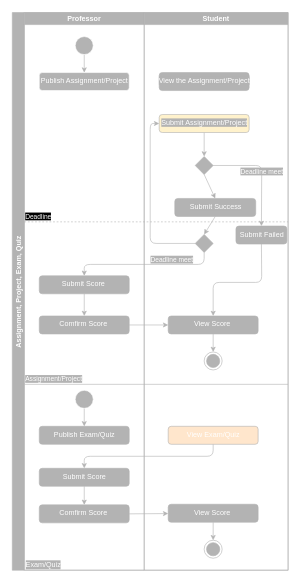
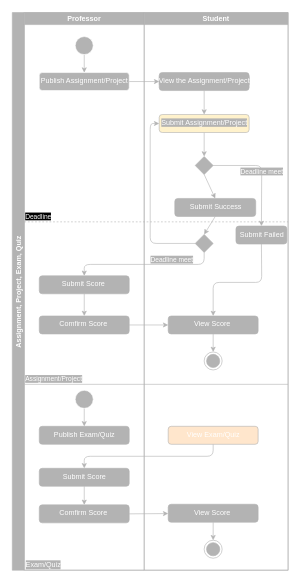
  <mxCell id="0" />
  <mxCell id="1" parent="0" />
  <mxCell id="2" value="Assignment, Project, Exam, Quiz" style="swimlane;childLayout=stackLayout;resizeParent=1;resizeParentMax=0;startSize=20;horizontal=0;horizontalStack=1;fillColor=#B3B3B3;strokeColor=#B3B3B3;fontColor=#FFFFFF;" parent="1" vertex="1"><mxGeometry x="20" y="20" width="460" height="930" as="geometry" /></mxCell>
  <mxCell id="3" value="Professor" style="swimlane;startSize=20;fillColor=#B3B3B3;strokeColor=#B3B3B3;fontColor=#FFFFFF;" parent="2" vertex="1"><mxGeometry x="20" width="200" height="930" as="geometry" /></mxCell>
  <mxCell id="4" style="edgeStyle=none;html=1;exitX=0.5;exitY=1;exitDx=0;exitDy=0;entryX=0.5;entryY=0;entryDx=0;entryDy=0;fontColor=#FFFFFF;strokeColor=#B3B3B3;labelBackgroundColor=#B3B3B3;" parent="3" source="5" target="6" edge="1"><mxGeometry relative="1" as="geometry" /></mxCell>
  <mxCell id="5" value="" style="ellipse;fillColor=#B3B3B3;fontColor=#FFFFFF;strokeColor=#FFFFFF;labelBackgroundColor=#B3B3B3;" parent="3" vertex="1"><mxGeometry x="85" y="40" width="30" height="30" as="geometry" /></mxCell>
  <mxCell id="6" value="Publish Assignment/Project" style="html=1;align=center;verticalAlign=top;rounded=1;absoluteArcSize=1;arcSize=10;dashed=0;fillColor=#B3B3B3;fontColor=#FFFFFF;strokeColor=#FFFFFF;labelBackgroundColor=#B3B3B3;" parent="3" vertex="1"><mxGeometry x="25" y="100" width="150" height="30" as="geometry" /></mxCell>
  <mxCell id="7" style="edgeStyle=none;html=1;exitX=0.5;exitY=1;exitDx=0;exitDy=0;entryX=0.5;entryY=0;entryDx=0;entryDy=0;fontColor=#FFFFFF;strokeColor=#B3B3B3;" parent="3" source="8" target="9" edge="1"><mxGeometry relative="1" as="geometry" /></mxCell>
  <mxCell id="8" value="Submit Score&amp;nbsp;" style="html=1;align=center;verticalAlign=top;rounded=1;absoluteArcSize=1;arcSize=10;dashed=0;fillColor=#B3B3B3;fontColor=#FFFFFF;strokeColor=#B3B3B3;labelBackgroundColor=#B3B3B3;" parent="3" vertex="1"><mxGeometry x="25" y="439" width="150" height="30" as="geometry" /></mxCell>
  <mxCell id="9" value="Comfirm Score&amp;nbsp;" style="html=1;align=center;verticalAlign=top;rounded=1;absoluteArcSize=1;arcSize=10;dashed=0;fillColor=#B3B3B3;strokeColor=#B3B3B3;fontColor=#FFFFFF;" parent="3" vertex="1"><mxGeometry x="25" y="506" width="150" height="30" as="geometry" /></mxCell>
  <mxCell id="10" value="Assignment/Project" style="html=1;verticalAlign=bottom;labelBackgroundColor=#B3B3B3;endArrow=none;endFill=0;endSize=6;align=left;fontColor=#FFFFFF;strokeColor=#B3B3B3;" parent="3" edge="1"><mxGeometry x="-1" relative="1" as="geometry"><mxPoint y="620" as="sourcePoint" /><mxPoint x="440" y="620" as="targetPoint" /></mxGeometry></mxCell>
  <mxCell id="11" style="edgeStyle=none;html=1;exitX=0.5;exitY=1;exitDx=0;exitDy=0;entryX=0.5;entryY=0;entryDx=0;entryDy=0;strokeColor=#B3B3B3;fontColor=#FFFFFF;" parent="3" source="12" target="13" edge="1"><mxGeometry relative="1" as="geometry" /></mxCell>
  <mxCell id="12" value="" style="ellipse;strokeColor=#FFFFFF;fillColor=#B3B3B3;fontColor=#FFFFFF;" parent="3" vertex="1"><mxGeometry x="85" y="630" width="30" height="30" as="geometry" /></mxCell>
  <mxCell id="13" value="Publish Exam/Quiz" style="html=1;align=center;verticalAlign=top;rounded=1;absoluteArcSize=1;arcSize=10;dashed=0;fillColor=#B3B3B3;strokeColor=#B3B3B3;fontColor=#FFFFFF;" parent="3" vertex="1"><mxGeometry x="25" y="690" width="150" height="30" as="geometry" /></mxCell>
  <mxCell id="14" style="edgeStyle=none;html=1;exitX=0.5;exitY=1;exitDx=0;exitDy=0;entryX=0.5;entryY=0;entryDx=0;entryDy=0;strokeColor=#B3B3B3;fontColor=#FFFFFF;" parent="3" source="15" target="16" edge="1"><mxGeometry relative="1" as="geometry" /></mxCell>
  <mxCell id="15" value="Submit Score" style="html=1;align=center;verticalAlign=top;rounded=1;absoluteArcSize=1;arcSize=10;dashed=0;fillColor=#B3B3B3;strokeColor=#B3B3B3;fontColor=#FFFFFF;" parent="3" vertex="1"><mxGeometry x="25" y="760" width="150" height="30" as="geometry" /></mxCell>
  <mxCell id="16" value="Comfirm Score&amp;nbsp;" style="html=1;align=center;verticalAlign=top;rounded=1;absoluteArcSize=1;arcSize=10;dashed=0;fillColor=#B3B3B3;strokeColor=#B3B3B3;fontColor=#FFFFFF;" parent="3" vertex="1"><mxGeometry x="25" y="821" width="150" height="30" as="geometry" /></mxCell>
  <mxCell id="17" value="Exam/Quiz" style="text;html=1;strokeColor=none;fillColor=none;align=center;verticalAlign=middle;whiteSpace=wrap;rounded=0;labelBackgroundColor=#B3B3B3;fontColor=#FFFFFF;" parent="3" vertex="1"><mxGeometry x="2" y="906" width="60" height="30" as="geometry" /></mxCell>
+ <mxCell id="18" style="edgeStyle=none;html=1;exitX=1;exitY=0.5;exitDx=0;exitDy=0;entryX=0;entryY=0.5;entryDx=0;entryDy=0;fontColor=#FFFFFF;strokeColor=#B3B3B3;labelBackgroundColor=#B3B3B3;" parent="2" source="6" target="22" edge="1"><mxGeometry relative="1" as="geometry" /></mxCell>
  <mxCell id="19" style="edgeStyle=none;html=1;exitX=1;exitY=0.5;exitDx=0;exitDy=0;entryX=0;entryY=0.5;entryDx=0;entryDy=0;fontColor=#FFFFFF;strokeColor=#B3B3B3;" parent="2" source="9" target="33" edge="1"><mxGeometry relative="1" as="geometry" /></mxCell>
  <mxCell id="20" value="Student" style="swimlane;startSize=20;fillColor=#B3B3B3;strokeColor=#B3B3B3;fontColor=#FFFFFF;" parent="2" vertex="1"><mxGeometry x="220" width="240" height="930" as="geometry" /></mxCell>
+ <mxCell id="21" style="edgeStyle=none;html=1;exitX=0.5;exitY=1;exitDx=0;exitDy=0;entryX=0.5;entryY=0;entryDx=0;entryDy=0;fontColor=#FFFFFF;strokeColor=#B3B3B3;labelBackgroundColor=#B3B3B3;" parent="20" source="22" target="24" edge="1"><mxGeometry relative="1" as="geometry" /></mxCell>
  <mxCell id="22" value="View the Assignment/Project" style="html=1;align=center;verticalAlign=top;rounded=1;absoluteArcSize=1;arcSize=10;dashed=0;fillColor=#B3B3B3;fontColor=#FFFFFF;strokeColor=#B3B3B3;labelBackgroundColor=#B3B3B3;" parent="20" vertex="1"><mxGeometry x="25" y="100" width="150" height="30" as="geometry" /></mxCell>
  <mxCell id="23" style="edgeStyle=none;html=1;exitX=0.5;exitY=1;exitDx=0;exitDy=0;entryX=0.5;entryY=0;entryDx=0;entryDy=0;fontColor=#FFFFFF;strokeColor=#B3B3B3;labelBackgroundColor=#B3B3B3;" parent="20" source="24" target="27" edge="1"><mxGeometry relative="1" as="geometry" /></mxCell>
  <mxCell id="24" value="Submit Assignment/Project" style="html=1;align=center;verticalAlign=top;rounded=1;absoluteArcSize=1;arcSize=10;dashed=0;fillColor=#fff2cc;fontColor=#FFFFFF;strokeColor=#B3B3B3;labelBackgroundColor=#B3B3B3;" parent="20" vertex="1"><mxGeometry x="25" y="170" width="150" height="30" as="geometry" /></mxCell>
  <mxCell id="25" value="Deadline meet" style="edgeStyle=none;html=1;exitX=1;exitY=0.5;exitDx=0;exitDy=0;entryX=0.5;entryY=0;entryDx=0;entryDy=0;fontColor=#FFFFFF;fillColor=none;labelBackgroundColor=#B3B3B3;strokeColor=#B3B3B3;" parent="20" source="27" target="29" edge="1"><mxGeometry relative="1" as="geometry"><Array as="points"><mxPoint x="196" y="255" /></Array></mxGeometry></mxCell>
  <mxCell id="26" style="edgeStyle=none;html=1;exitX=0.5;exitY=1;exitDx=0;exitDy=0;entryX=0.5;entryY=0;entryDx=0;entryDy=0;fontColor=#FFFFFF;strokeColor=#B3B3B3;labelBackgroundColor=#B3B3B3;" parent="20" source="27" target="31" edge="1"><mxGeometry relative="1" as="geometry" /></mxCell>
  <mxCell id="27" value="" style="rhombus;fillColor=#B3B3B3;strokeColor=#B3B3B3;labelBackgroundColor=#B3B3B3;" parent="20" vertex="1"><mxGeometry x="85" y="240" width="30" height="30" as="geometry" /></mxCell>
  <mxCell id="28" style="edgeStyle=none;html=1;exitX=0.5;exitY=1;exitDx=0;exitDy=0;entryX=0.5;entryY=0;entryDx=0;entryDy=0;fontColor=#FFFFFF;strokeColor=#B3B3B3;" parent="20" source="29" target="33" edge="1"><mxGeometry relative="1" as="geometry"><mxPoint x="195.5" y="410" as="targetPoint" /><Array as="points"><mxPoint x="196" y="450" /><mxPoint x="115" y="450" /></Array></mxGeometry></mxCell>
  <mxCell id="29" value="Submit Failed" style="html=1;align=center;verticalAlign=top;rounded=1;absoluteArcSize=1;arcSize=10;dashed=0;fillColor=#B3B3B3;fontColor=#FFFFFF;strokeColor=#B3B3B3;" parent="20" vertex="1"><mxGeometry x="153" y="356" width="85" height="30" as="geometry" /></mxCell>
  <mxCell id="30" style="edgeStyle=none;html=1;exitX=0.5;exitY=1;exitDx=0;exitDy=0;entryX=0.5;entryY=0;entryDx=0;entryDy=0;fontColor=#FFFFFF;strokeColor=#B3B3B3;labelBackgroundColor=#B3B3B3;" parent="20" source="31" target="36" edge="1"><mxGeometry relative="1" as="geometry" /></mxCell>
  <mxCell id="31" value="Submit Success" style="html=1;align=center;verticalAlign=top;rounded=1;absoluteArcSize=1;arcSize=10;dashed=0;fillColor=#B3B3B3;fontColor=#FFFFFF;strokeColor=#B3B3B3;labelBackgroundColor=#B3B3B3;" parent="20" vertex="1"><mxGeometry x="51" y="310" width="135" height="30" as="geometry" /></mxCell>
  <mxCell id="32" style="edgeStyle=none;html=1;exitX=0.5;exitY=1;exitDx=0;exitDy=0;entryX=0.5;entryY=0;entryDx=0;entryDy=0;fontColor=#FFFFFF;strokeColor=#B3B3B3;" parent="20" source="33" target="34" edge="1"><mxGeometry relative="1" as="geometry" /></mxCell>
  <mxCell id="33" value="View Score&amp;nbsp;" style="html=1;align=center;verticalAlign=top;rounded=1;absoluteArcSize=1;arcSize=10;dashed=0;fillColor=#B3B3B3;fontColor=#FFFFFF;strokeColor=#B3B3B3;" parent="20" vertex="1"><mxGeometry x="40" y="506" width="150" height="30" as="geometry" /></mxCell>
  <mxCell id="34" value="" style="ellipse;html=1;shape=endState;fillColor=#B3B3B3;strokeColor=#B3B3B3;" parent="20" vertex="1"><mxGeometry x="100" y="566" width="30" height="30" as="geometry" /></mxCell>
  <mxCell id="35" style="edgeStyle=none;html=1;exitX=0;exitY=0.5;exitDx=0;exitDy=0;entryX=0;entryY=0.5;entryDx=0;entryDy=0;fontColor=#FFFFFF;strokeColor=#B3B3B3;labelBackgroundColor=#B3B3B3;" parent="20" source="36" target="24" edge="1"><mxGeometry relative="1" as="geometry"><Array as="points"><mxPoint x="10" y="385" /><mxPoint x="10" y="185" /></Array></mxGeometry></mxCell>
  <mxCell id="36" value="" style="rhombus;fillColor=#B3B3B3;strokeColor=#B3B3B3;labelBackgroundColor=#B3B3B3;" parent="20" vertex="1"><mxGeometry x="85" y="370" width="30" height="30" as="geometry" /></mxCell>
  <mxCell id="37" value="View Exam/Quiz" style="html=1;align=center;verticalAlign=top;rounded=1;absoluteArcSize=1;arcSize=10;dashed=0;fillColor=#ffe6cc;strokeColor=#B3B3B3;fontColor=#FFFFFF;" parent="20" vertex="1"><mxGeometry x="40" y="690" width="150" height="30" as="geometry" /></mxCell>
  <mxCell id="38" style="edgeStyle=none;html=1;exitX=0.5;exitY=1;exitDx=0;exitDy=0;entryX=0.5;entryY=0;entryDx=0;entryDy=0;strokeColor=#B3B3B3;fontColor=#FFFFFF;" parent="20" source="39" target="40" edge="1"><mxGeometry relative="1" as="geometry" /></mxCell>
  <mxCell id="39" value="View Score&amp;nbsp;" style="html=1;align=center;verticalAlign=top;rounded=1;absoluteArcSize=1;arcSize=10;dashed=0;fillColor=#B3B3B3;fontColor=#FFFFFF;strokeColor=#B3B3B3;" parent="20" vertex="1"><mxGeometry x="40" y="820" width="150" height="30" as="geometry" /></mxCell>
  <mxCell id="40" value="" style="ellipse;html=1;shape=endState;fillColor=#B3B3B3;strokeColor=#B3B3B3;" parent="20" vertex="1"><mxGeometry x="100" y="880" width="30" height="30" as="geometry" /></mxCell>
  <mxCell id="41" style="edgeStyle=none;html=1;exitX=0.5;exitY=1;exitDx=0;exitDy=0;entryX=0.5;entryY=0;entryDx=0;entryDy=0;fontColor=#FFFFFF;fillColor=none;strokeColor=#B3B3B3;labelBackgroundColor=#B3B3B3;" parent="2" source="36" target="8" edge="1"><mxGeometry relative="1" as="geometry"><Array as="points"><mxPoint x="320" y="420" /><mxPoint x="120" y="420" /></Array></mxGeometry></mxCell>
  <mxCell id="42" value="Deadline meet" style="edgeLabel;html=1;align=center;verticalAlign=bottom;resizable=0;points=[];fontColor=#FFFFFF;labelBackgroundColor=#B3B3B3;" parent="41" vertex="1" connectable="0"><mxGeometry x="-0.369" relative="1" as="geometry"><mxPoint as="offset" /></mxGeometry></mxCell>
  <mxCell id="43" style="edgeStyle=none;html=1;exitX=0.5;exitY=1;exitDx=0;exitDy=0;entryX=0.5;entryY=0;entryDx=0;entryDy=0;strokeColor=#B3B3B3;fontColor=#FFFFFF;" parent="2" source="37" target="15" edge="1"><mxGeometry relative="1" as="geometry"><Array as="points"><mxPoint x="335" y="740" /><mxPoint x="120" y="740" /></Array></mxGeometry></mxCell>
  <mxCell id="44" style="edgeStyle=none;html=1;exitX=1;exitY=0.5;exitDx=0;exitDy=0;strokeColor=#B3B3B3;fontColor=#FFFFFF;" parent="2" source="16" target="39" edge="1"><mxGeometry relative="1" as="geometry" /></mxCell>
  <mxCell id="45" value="Deadline" style="html=1;verticalAlign=bottom;labelBackgroundColor=#000000;endArrow=none;endFill=0;endSize=6;align=left;fontColor=#FFFFFF;dashed=1;strokeColor=#B3B3B3;" parent="1" edge="1"><mxGeometry x="-1" relative="1" as="geometry"><mxPoint x="40" y="369" as="sourcePoint" /><mxPoint x="480" y="369" as="targetPoint" /></mxGeometry></mxCell>
